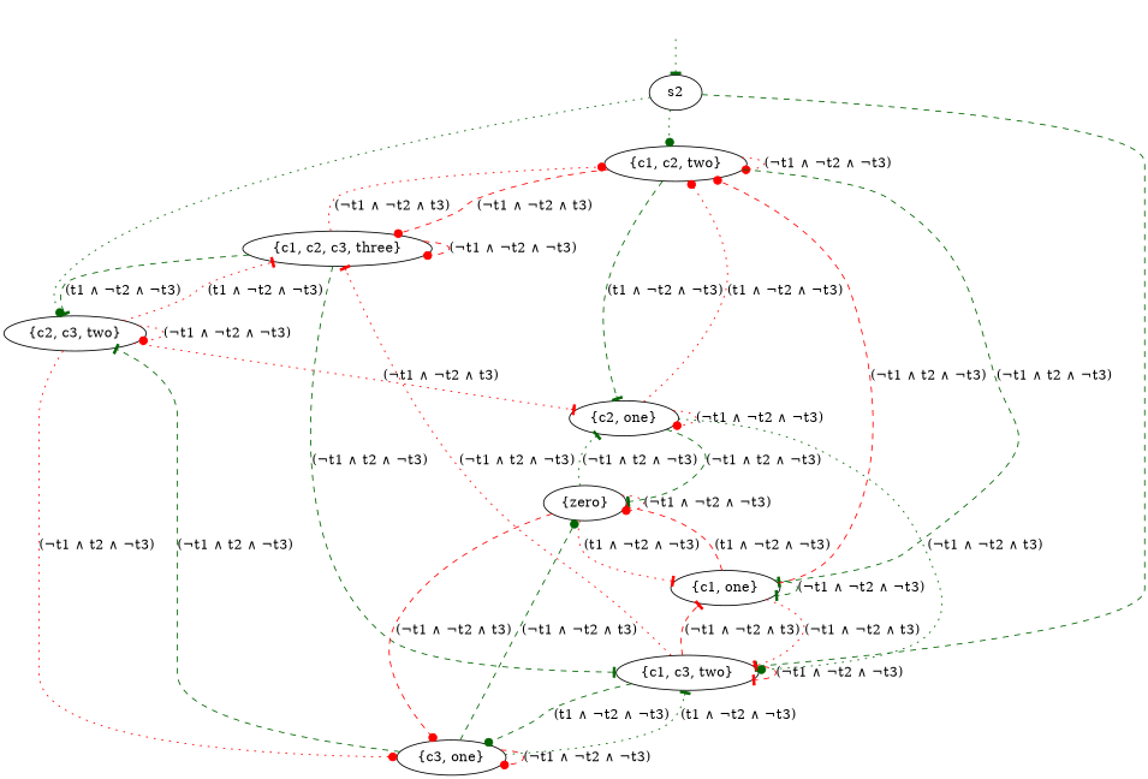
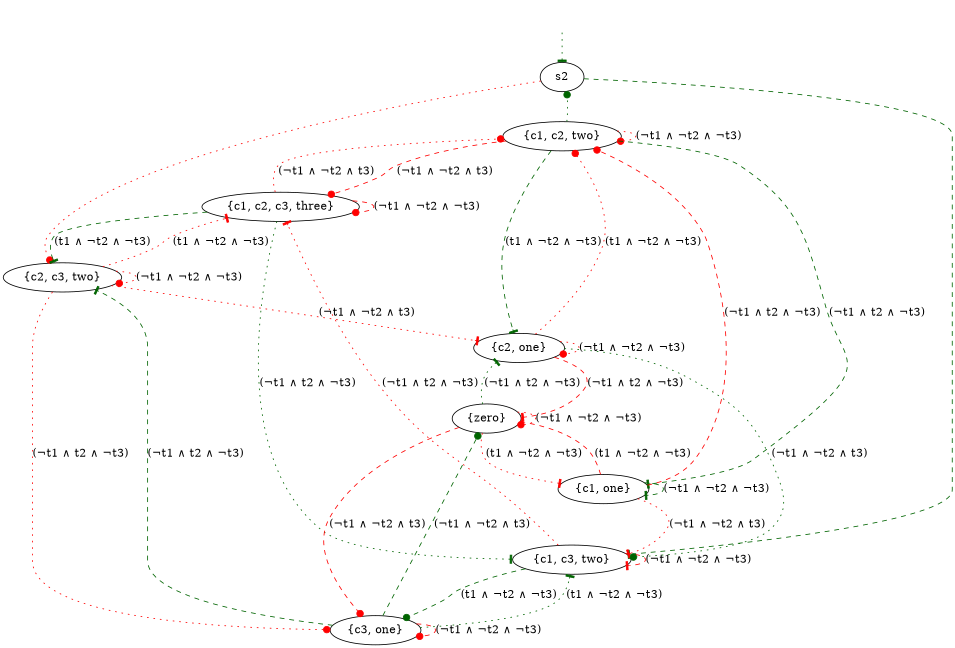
  digraph {
    edge [arrowhead=tee color=red style=dotted]
    _init [style=invis]
    n2 [label=s2]
    n3 [label="{c1, c2, two}"]
    n4 [label="{c1, c3, two}"]
    n5 [label="{c2, c3, two}"]
    n6 [label="{c1, one}"]
    n7 [label="{c2, one}"]
    n8 [label="{c1, c2, c3, three}"]
    n9 [label="{c3, one}"]
    n10 [label="{zero}"]
    _init -> n2 [color=darkgreen]
-   n2 -> n3 [arrowhead=dot color=darkgreen]
+   n3 -> n2 [arrowhead=dot color=darkgreen]
    n2 -> n4 [color=darkgreen style=dashed]
-   n2 -> n5 [arrowhead=dot color=darkgreen]
+   n2 -> n5 [arrowhead=dot]
    n3 -> n3 [arrowhead=dot label="(¬t1 ∧ ¬t2 ∧ ¬t3)"]
    n3 -> n6 [color=darkgreen label="(¬t1 ∧ t2 ∧ ¬t3)" style=dashed]
    n3 -> n7 [color=darkgreen label="(t1 ∧ ¬t2 ∧ ¬t3)" style=dashed]
    n3 -> n8 [arrowhead=dot label="(¬t1 ∧ ¬t2 ∧ t3)" style=dashed]
    n4 -> n4 [label="(¬t1 ∧ ¬t2 ∧ ¬t3)" style=dashed]
-   n4 -> n6 [label="(¬t1 ∧ ¬t2 ∧ t3)" style=dashed]
    n4 -> n8 [label="(¬t1 ∧ t2 ∧ ¬t3)"]
    n4 -> n9 [arrowhead=dot color=darkgreen label="(t1 ∧ ¬t2 ∧ ¬t3)" style=dashed]
    n5 -> n5 [arrowhead=dot label="(¬t1 ∧ ¬t2 ∧ ¬t3)"]
    n5 -> n7 [label="(¬t1 ∧ ¬t2 ∧ t3)"]
    n5 -> n8 [label="(t1 ∧ ¬t2 ∧ ¬t3)"]
    n5 -> n9 [arrowhead=dot label="(¬t1 ∧ t2 ∧ ¬t3)"]
    n6 -> n3 [arrowhead=dot label="(¬t1 ∧ t2 ∧ ¬t3)" style=dashed]
    n6 -> n4 [label="(¬t1 ∧ ¬t2 ∧ t3)"]
    n6 -> n6 [color=darkgreen label="(¬t1 ∧ ¬t2 ∧ ¬t3)" style=dashed]
    n6 -> n10 [label="(t1 ∧ ¬t2 ∧ ¬t3)" style=dashed]
    n7 -> n3 [arrowhead=dot label="(t1 ∧ ¬t2 ∧ ¬t3)"]
    n7 -> n4 [arrowhead=dot color=darkgreen label="(¬t1 ∧ ¬t2 ∧ t3)"]
    n7 -> n7 [arrowhead=dot label="(¬t1 ∧ ¬t2 ∧ ¬t3)"]
-   n7 -> n10 [color=darkgreen label="(¬t1 ∧ t2 ∧ ¬t3)" style=dashed]
+   n7 -> n10 [label="(¬t1 ∧ t2 ∧ ¬t3)" style=dashed]
    n8 -> n3 [arrowhead=dot label="(¬t1 ∧ ¬t2 ∧ t3)"]
-   n8 -> n4 [color=darkgreen label="(¬t1 ∧ t2 ∧ ¬t3)" style=dashed]
+   n8 -> n4 [color=darkgreen label="(¬t1 ∧ t2 ∧ ¬t3)"]
    n8 -> n5 [color=darkgreen label="(t1 ∧ ¬t2 ∧ ¬t3)" style=dashed]
    n8 -> n8 [arrowhead=dot label="(¬t1 ∧ ¬t2 ∧ ¬t3)" style=dashed]
    n9 -> n4 [color=darkgreen label="(t1 ∧ ¬t2 ∧ ¬t3)"]
    n9 -> n5 [color=darkgreen label="(¬t1 ∧ t2 ∧ ¬t3)" style=dashed]
    n9 -> n9 [arrowhead=dot label="(¬t1 ∧ ¬t2 ∧ ¬t3)" style=dashed]
    n9 -> n10 [arrowhead=dot color=darkgreen label="(¬t1 ∧ ¬t2 ∧ t3)" style=dashed]
    n10 -> n6 [label="(t1 ∧ ¬t2 ∧ ¬t3)"]
    n10 -> n7 [color=darkgreen label="(¬t1 ∧ t2 ∧ ¬t3)"]
    n10 -> n9 [arrowhead=dot label="(¬t1 ∧ ¬t2 ∧ t3)" style=dashed]
    n10 -> n10 [arrowhead=dot label="(¬t1 ∧ ¬t2 ∧ ¬t3)"]
  }
